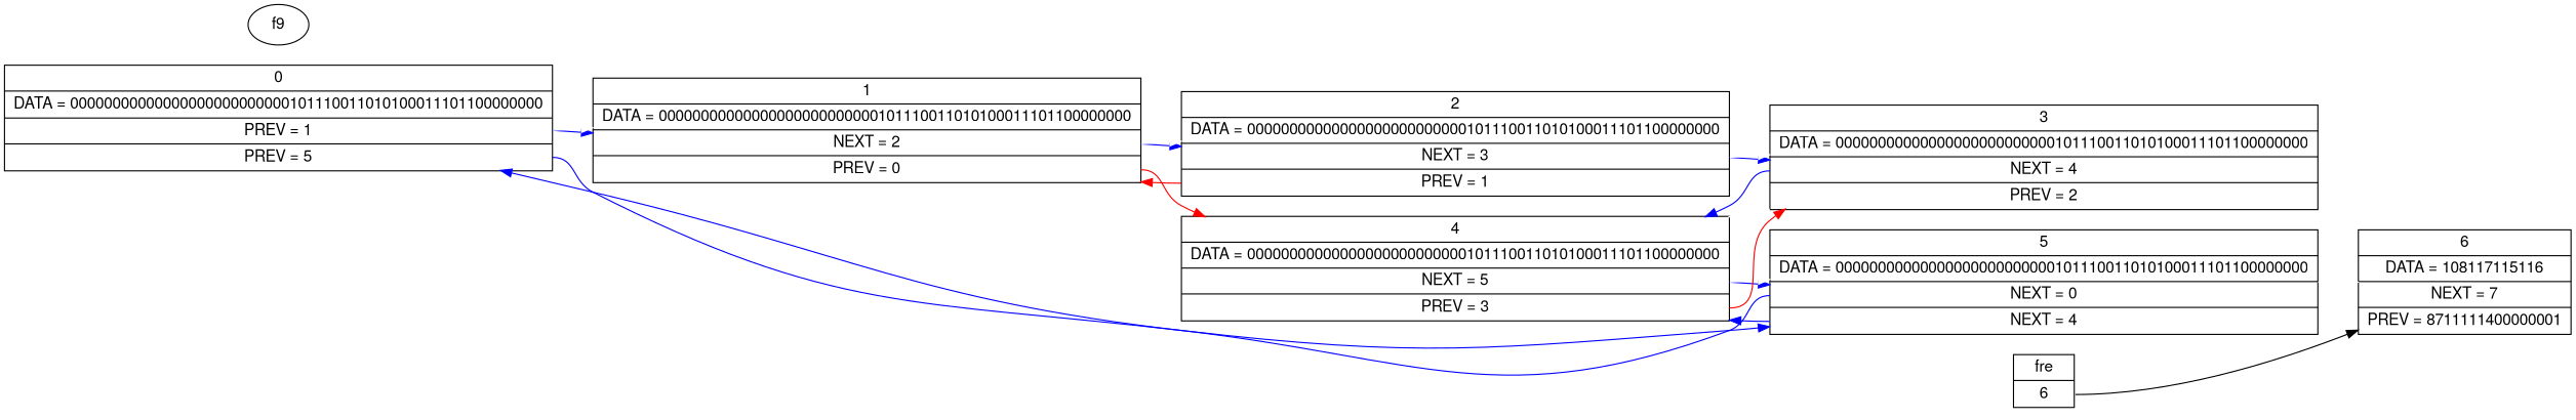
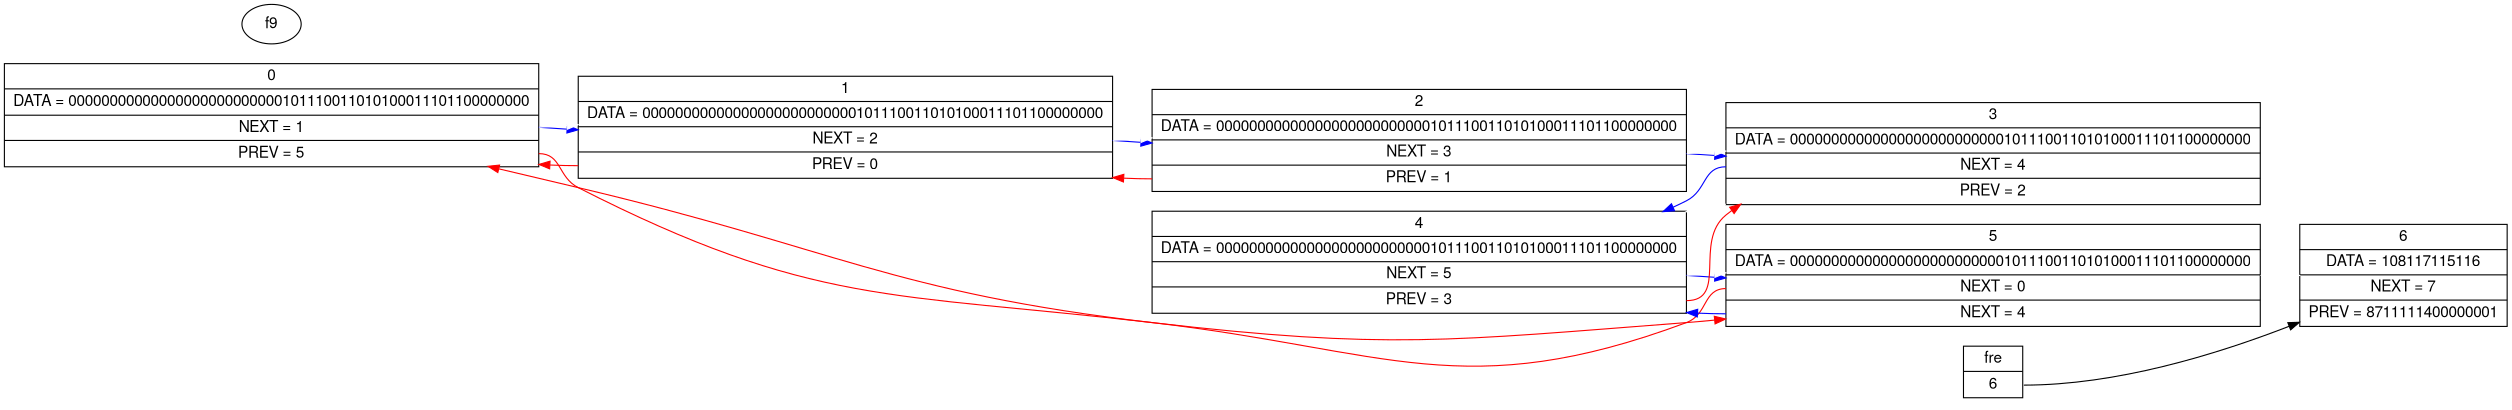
  digraph {
    fontname="Helvetica,Arial,sans-serif"
    rankdir=LR
    node [fontisze=16 fontname="Helvetica,Arial,sans-serif" shape=record]
    edge [color=blue]
-   n1 [label="<f0> 0 |<f1> DATA = 00000000000000000000000000101110011010100011101100000000|<f2> PREV = 1|<f3>PREV = 5"]
+   n1 [label="<f0> 0 |<f1> DATA = 00000000000000000000000000101110011010100011101100000000|<f2> NEXT = 1|<f3>PREV = 5"]
    n2 [label="<f0> 1 |<f1> DATA = 00000000000000000000000000101110011010100011101100000000|<f2> NEXT = 2|<f3>PREV = 0"]
    n3 [label="<f0> 5 |<f1> DATA = 00000000000000000000000000101110011010100011101100000000|<f2> NEXT = 0|<f3>NEXT = 4"]
    n4 [label="<f0> 2 |<f1> DATA = 00000000000000000000000000101110011010100011101100000000|<f2> NEXT = 3|<f3>PREV = 1"]
    n5 [label="<f0> 4 |<f1> DATA = 00000000000000000000000000101110011010100011101100000000|<f2> NEXT = 5|<f3>PREV = 3"]
    n6 [label="<f0> 6 |<f1> DATA = 108117115116|<f2> NEXT = 7|<f3>PREV = 8711111400000001"]
    n7 [label="<f0> 3 |<f1> DATA = 00000000000000000000000000101110011010100011101100000000|<f2> NEXT = 4|<f3>PREV = 2"]
    n8 [label="<f0> fre|<f1> 6"]
    n9 [label=f9 shape=ellipse]
    n1 -> n2 [tailport=f2]
    n1 -> n2 [color=white weight=69]
-   n1 -> n3 [tailport=f3]
-   n2 -> n5 [color=red tailport=f3]
+   n1 -> n3 [color=red tailport=f3]
+   n2 -> n1 [color=red tailport=f3]
    n2 -> n4 [tailport=f2]
    n2 -> n4 [color=white weight=69]
-   n3 -> n1 [tailport=f2]
+   n3 -> n1 [color=red tailport=f2]
    n3 -> n5 [tailport=f3]
    n3 -> n6 [color=white weight=69]
    n4 -> n2 [color=red tailport=f3]
    n4 -> n7 [tailport=f2]
    n4 -> n7 [color=white weight=69]
    n5 -> n3 [tailport=f2]
    n5 -> n3 [color=white weight=69]
    n5 -> n7 [color=red tailport=f3]
    n7 -> n5 [tailport=f2]
    n7 -> n5 [color=white weight=69]
    n8 -> n6 [tailport=f1 color=""]
  }
